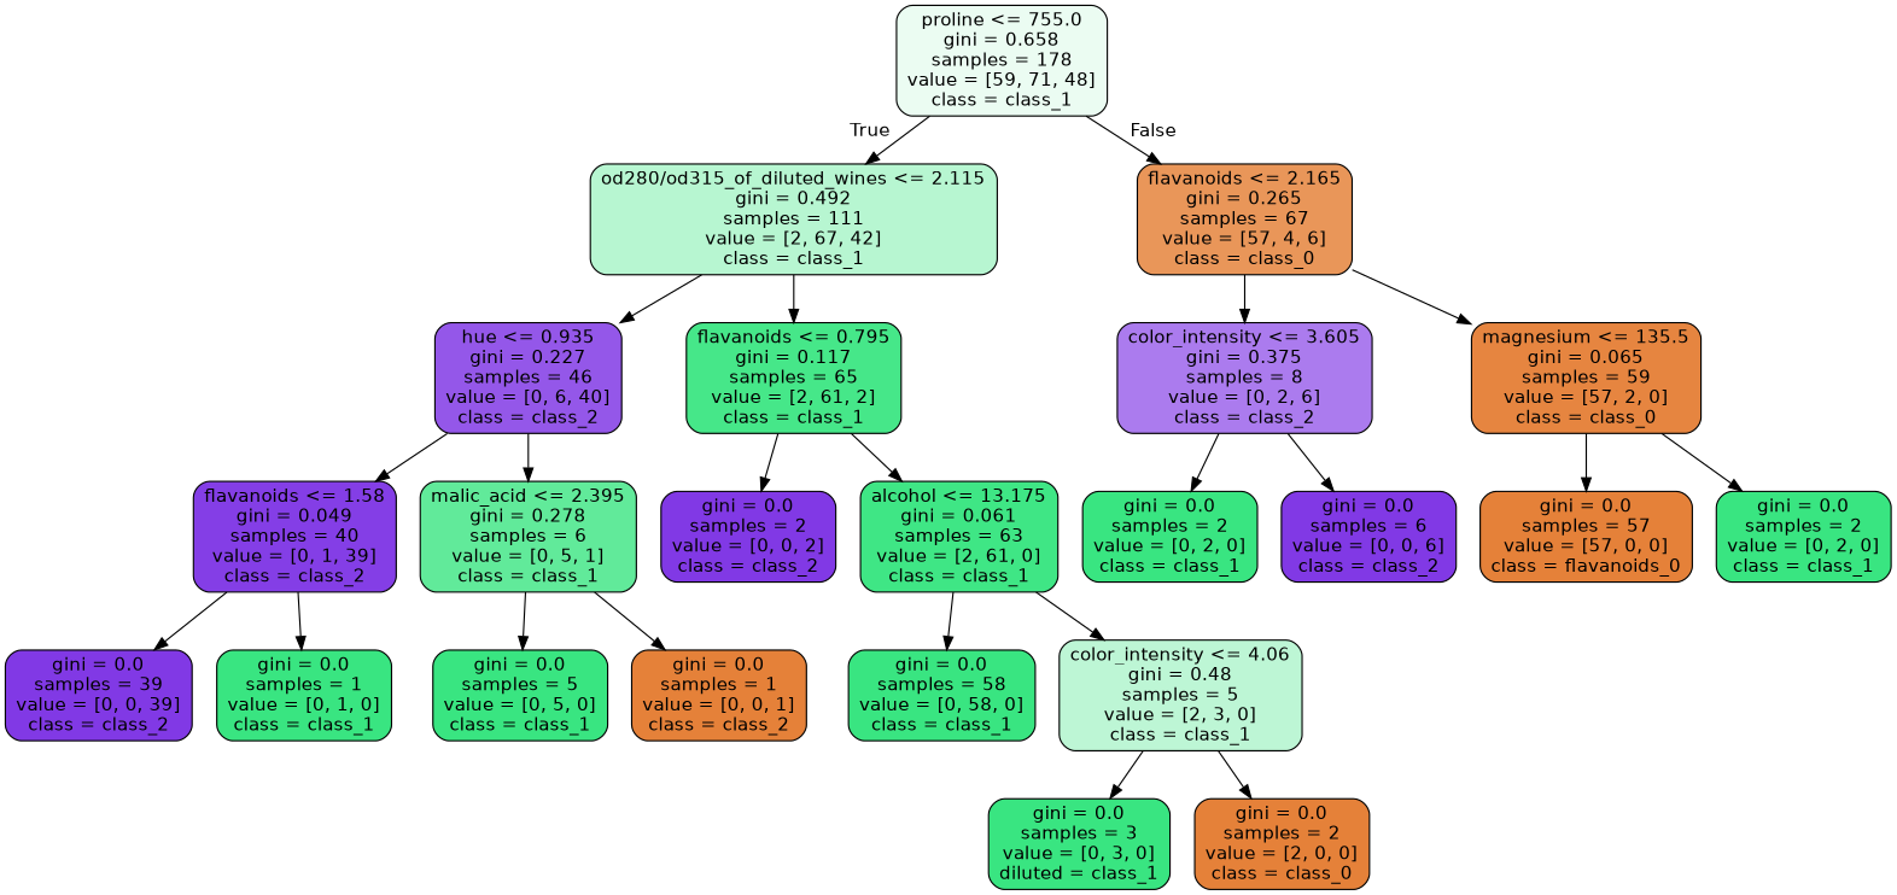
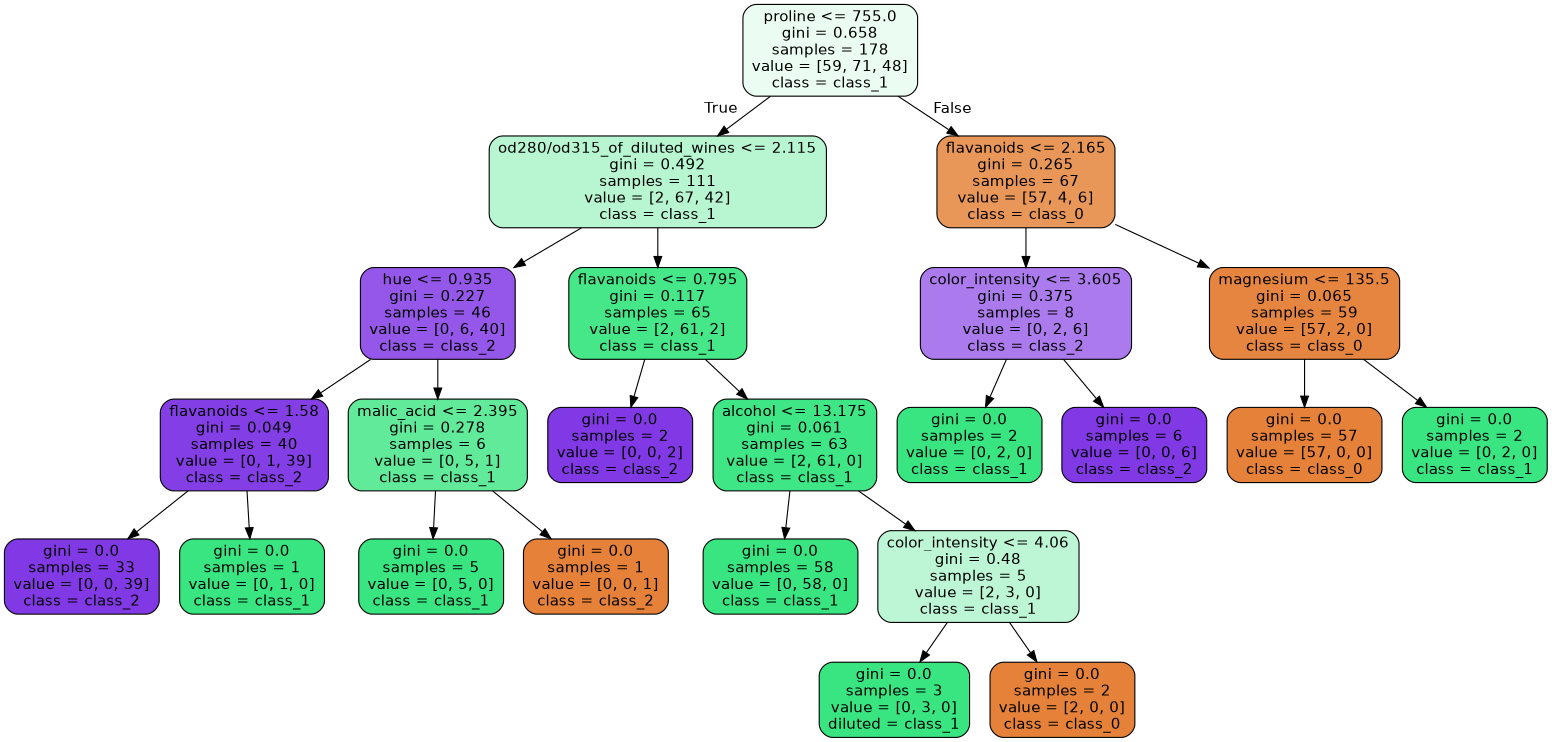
  digraph {
    node [color=black fillcolor="#39e581" fontname=helvetica shape=box style="filled, rounded"]
    edge [fontname=helvetica]
    n1 [fillcolor="#ebfcf2" label="proline <= 755.0\ngini = 0.658\nsamples = 178\nvalue = [59, 71, 48]\nclass = class_1"]
    n2 [fillcolor="#b7f6d1" label="od280/od315_of_diluted_wines <= 2.115\ngini = 0.492\nsamples = 111\nvalue = [2, 67, 42]\nclass = class_1"]
    n3 [fillcolor="#e99659" label="flavanoids <= 2.165\ngini = 0.265\nsamples = 67\nvalue = [57, 4, 6]\nclass = class_0"]
    n4 [fillcolor="#9457e9" label="hue <= 0.935\ngini = 0.227\nsamples = 46\nvalue = [0, 6, 40]\nclass = class_2"]
    n5 [fillcolor="#46e789" label="flavanoids <= 0.795\ngini = 0.117\nsamples = 65\nvalue = [2, 61, 2]\nclass = class_1"]
    n6 [fillcolor="#ab7bee" label="color_intensity <= 3.605\ngini = 0.375\nsamples = 8\nvalue = [0, 2, 6]\nclass = class_2"]
    n7 [fillcolor="#e68540" label="magnesium <= 135.5\ngini = 0.065\nsamples = 59\nvalue = [57, 2, 0]\nclass = class_0"]
    n8 [fillcolor="#843ee6" label="flavanoids <= 1.58\ngini = 0.049\nsamples = 40\nvalue = [0, 1, 39]\nclass = class_2"]
    n9 [fillcolor="#61ea9a" label="malic_acid <= 2.395\ngini = 0.278\nsamples = 6\nvalue = [0, 5, 1]\nclass = class_1"]
    n10 [fillcolor="#8139e5" label="gini = 0.0\nsamples = 2\nvalue = [0, 0, 2]\nclass = class_2"]
    n11 [fillcolor="#3fe685" label="alcohol <= 13.175\ngini = 0.061\nsamples = 63\nvalue = [2, 61, 0]\nclass = class_1"]
-   n12 [fillcolor="#8139e5" label="gini = 0.0\nsamples = 39\nvalue = [0, 0, 39]\nclass = class_2"]
+   n12 [fillcolor="#8139e5" label="gini = 0.0\nsamples = 33\nvalue = [0, 0, 39]\nclass = class_2"]
    n13 [label="gini = 0.0\nsamples = 1\nvalue = [0, 1, 0]\nclass = class_1"]
    n14 [label="gini = 0.0\nsamples = 5\nvalue = [0, 5, 0]\nclass = class_1"]
    n15 [fillcolor="#e58139" label="gini = 0.0\nsamples = 1\nvalue = [0, 0, 1]\nclass = class_2"]
    n16 [label="gini = 0.0\nsamples = 58\nvalue = [0, 58, 0]\nclass = class_1"]
    n17 [fillcolor="#bdf6d5" label="color_intensity <= 4.06\ngini = 0.48\nsamples = 5\nvalue = [2, 3, 0]\nclass = class_1"]
    n18 [label="gini = 0.0\nsamples = 3\nvalue = [0, 3, 0]\ndiluted = class_1"]
    n19 [fillcolor="#e58139" label="gini = 0.0\nsamples = 2\nvalue = [2, 0, 0]\nclass = class_0"]
    n20 [label="gini = 0.0\nsamples = 2\nvalue = [0, 2, 0]\nclass = class_1"]
    n21 [fillcolor="#8139e5" label="gini = 0.0\nsamples = 6\nvalue = [0, 0, 6]\nclass = class_2"]
-   n22 [fillcolor="#e58139" label="gini = 0.0\nsamples = 57\nvalue = [57, 0, 0]\nclass = flavanoids_0"]
+   n22 [fillcolor="#e58139" label="gini = 0.0\nsamples = 57\nvalue = [57, 0, 0]\nclass = class_0"]
    n23 [label="gini = 0.0\nsamples = 2\nvalue = [0, 2, 0]\nclass = class_1"]
    n1 -> n2 [headlabel=True labelangle=45 labeldistance=2.5]
    n1 -> n3 [headlabel=False labelangle=-45 labeldistance=2.5]
    n2 -> n4
    n2 -> n5
    n3 -> n6
    n3 -> n7
    n4 -> n8
    n4 -> n9
    n5 -> n10
    n5 -> n11
    n6 -> n20
    n6 -> n21
    n7 -> n22
    n7 -> n23
    n8 -> n12
    n8 -> n13
    n9 -> n14
    n9 -> n15
    n11 -> n16
    n11 -> n17
    n17 -> n18
    n17 -> n19
  }
